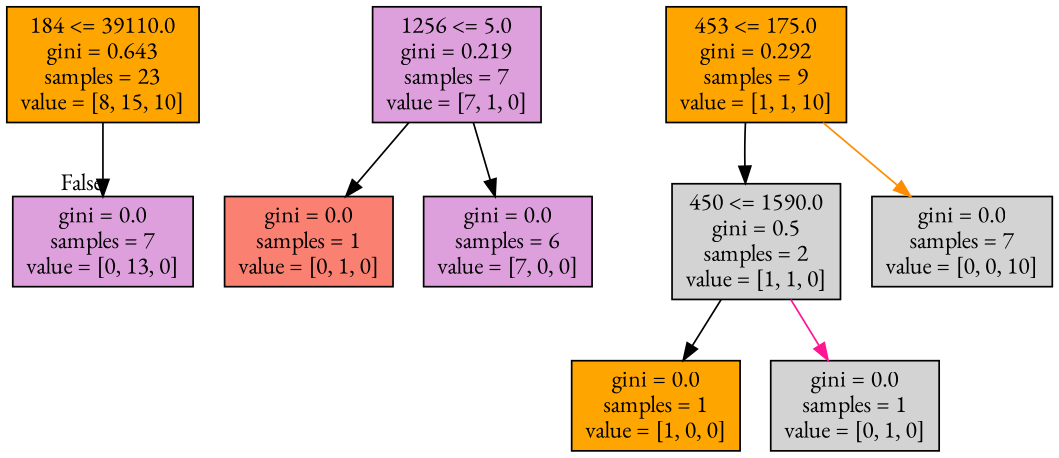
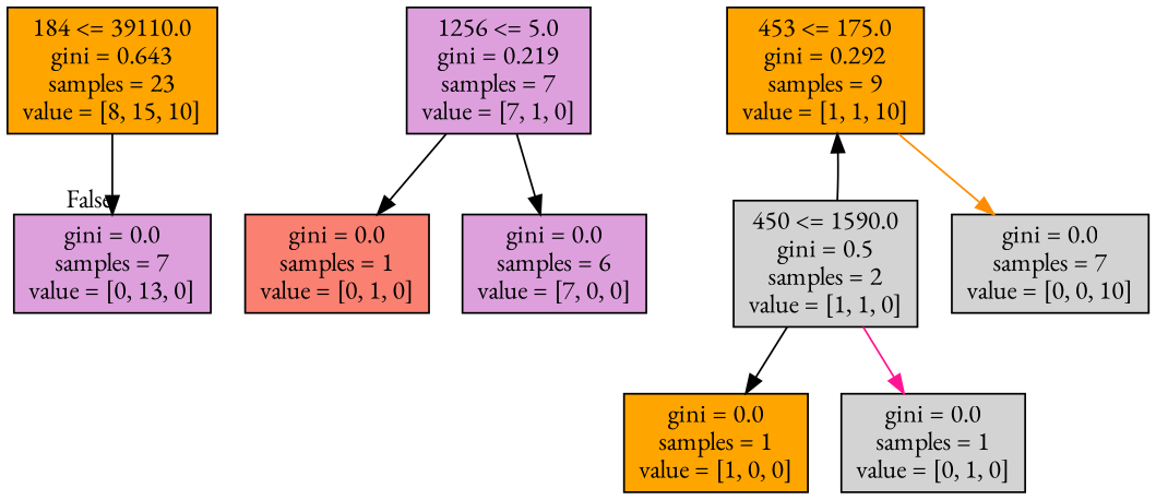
  digraph {
    fontname="EB Garamond"
    node [color=black fillcolor=orange fontname="EB Garamond" shape=box style=filled]
    edge [color=black fontname="EB Garamond"]
    n1 [label="184 <= 39110.0\ngini = 0.643\nsamples = 23\nvalue = [8, 15, 10]"]
    n2 [fillcolor=plum label="gini = 0.0\nsamples = 7\nvalue = [0, 13, 0]"]
    n3 [fillcolor=plum label="1256 <= 5.0\ngini = 0.219\nsamples = 7\nvalue = [7, 1, 0]"]
    n4 [fillcolor=salmon label="gini = 0.0\nsamples = 1\nvalue = [0, 1, 0]"]
    n5 [fillcolor=plum label="gini = 0.0\nsamples = 6\nvalue = [7, 0, 0]"]
    n6 [label="453 <= 175.0\ngini = 0.292\nsamples = 9\nvalue = [1, 1, 10]"]
    n7 [fillcolor=lightgrey label="450 <= 1590.0\ngini = 0.5\nsamples = 2\nvalue = [1, 1, 0]"]
    n8 [fillcolor=lightgrey label="gini = 0.0\nsamples = 7\nvalue = [0, 0, 10]"]
    n9 [label="gini = 0.0\nsamples = 1\nvalue = [1, 0, 0]"]
    n10 [fillcolor=lightgrey label="gini = 0.0\nsamples = 1\nvalue = [0, 1, 0]"]
    n1 -> n2 [headlabel=False labelangle=-45 labeldistance=2.5]
    n3 -> n4
    n3 -> n5
-   n6 -> n7
+   n7 -> n6
    n6 -> n8 [color=darkorange]
    n7 -> n9
    n7 -> n10 [color=deeppink]
  }
